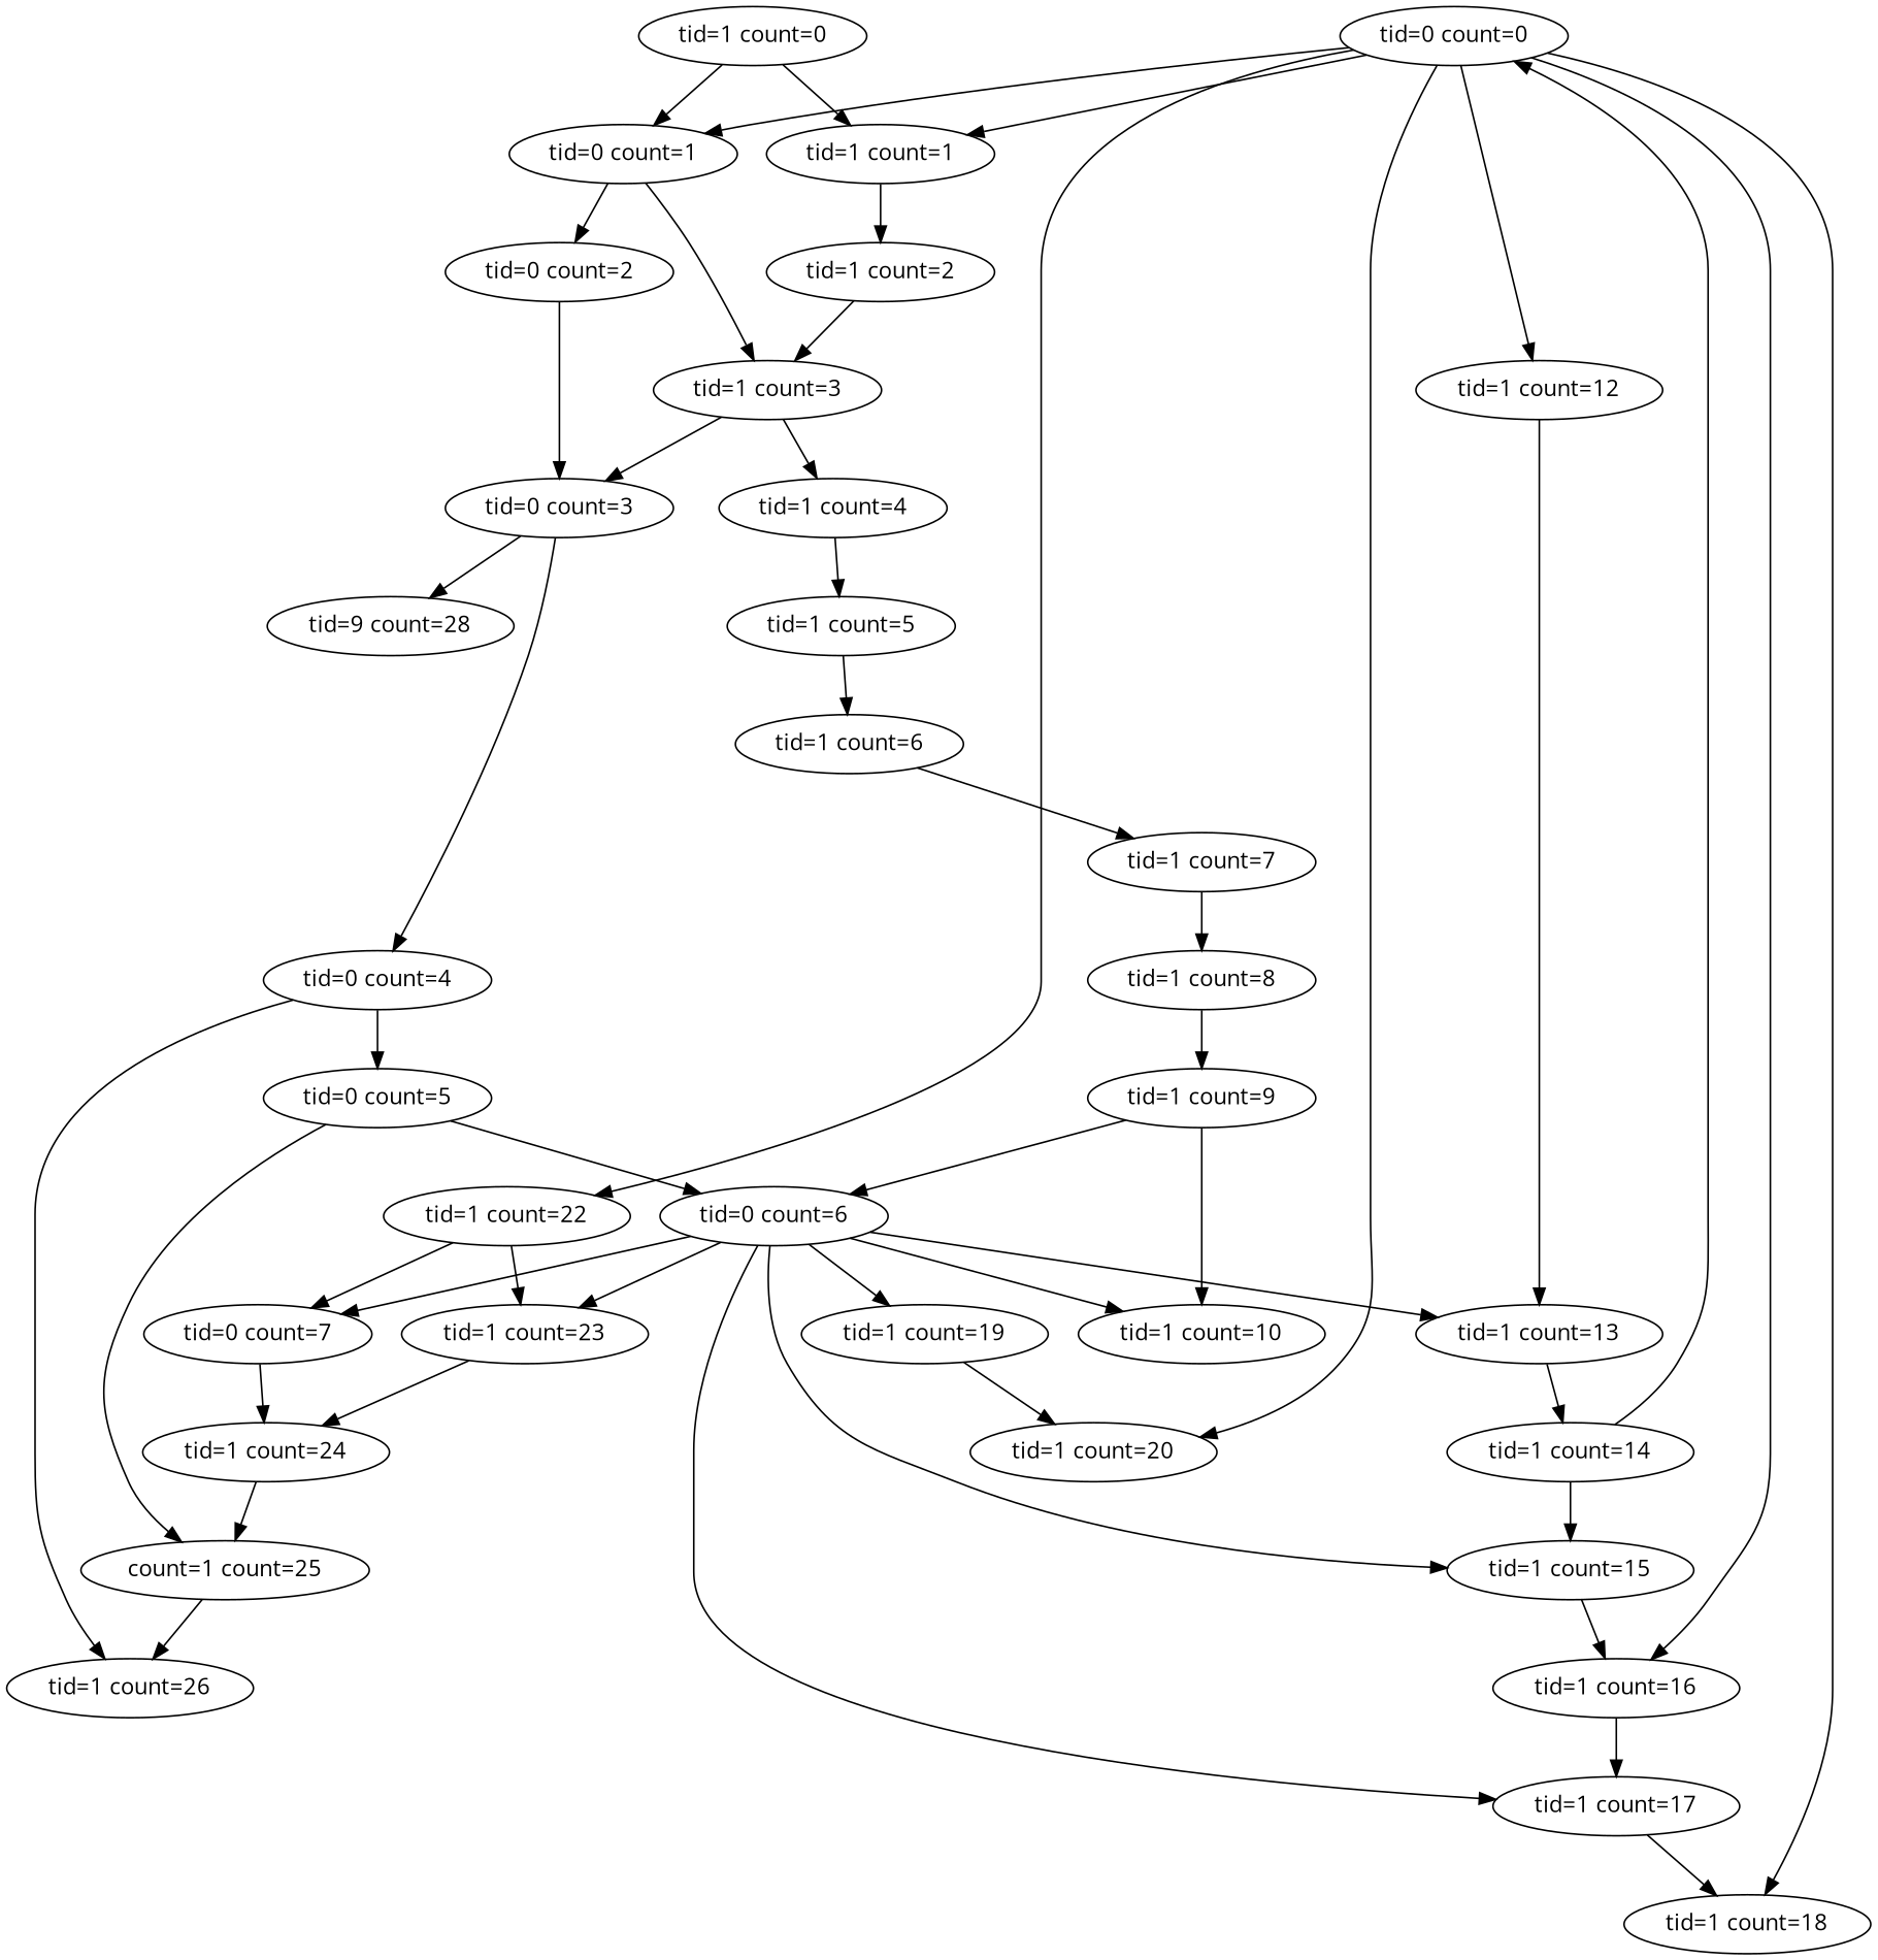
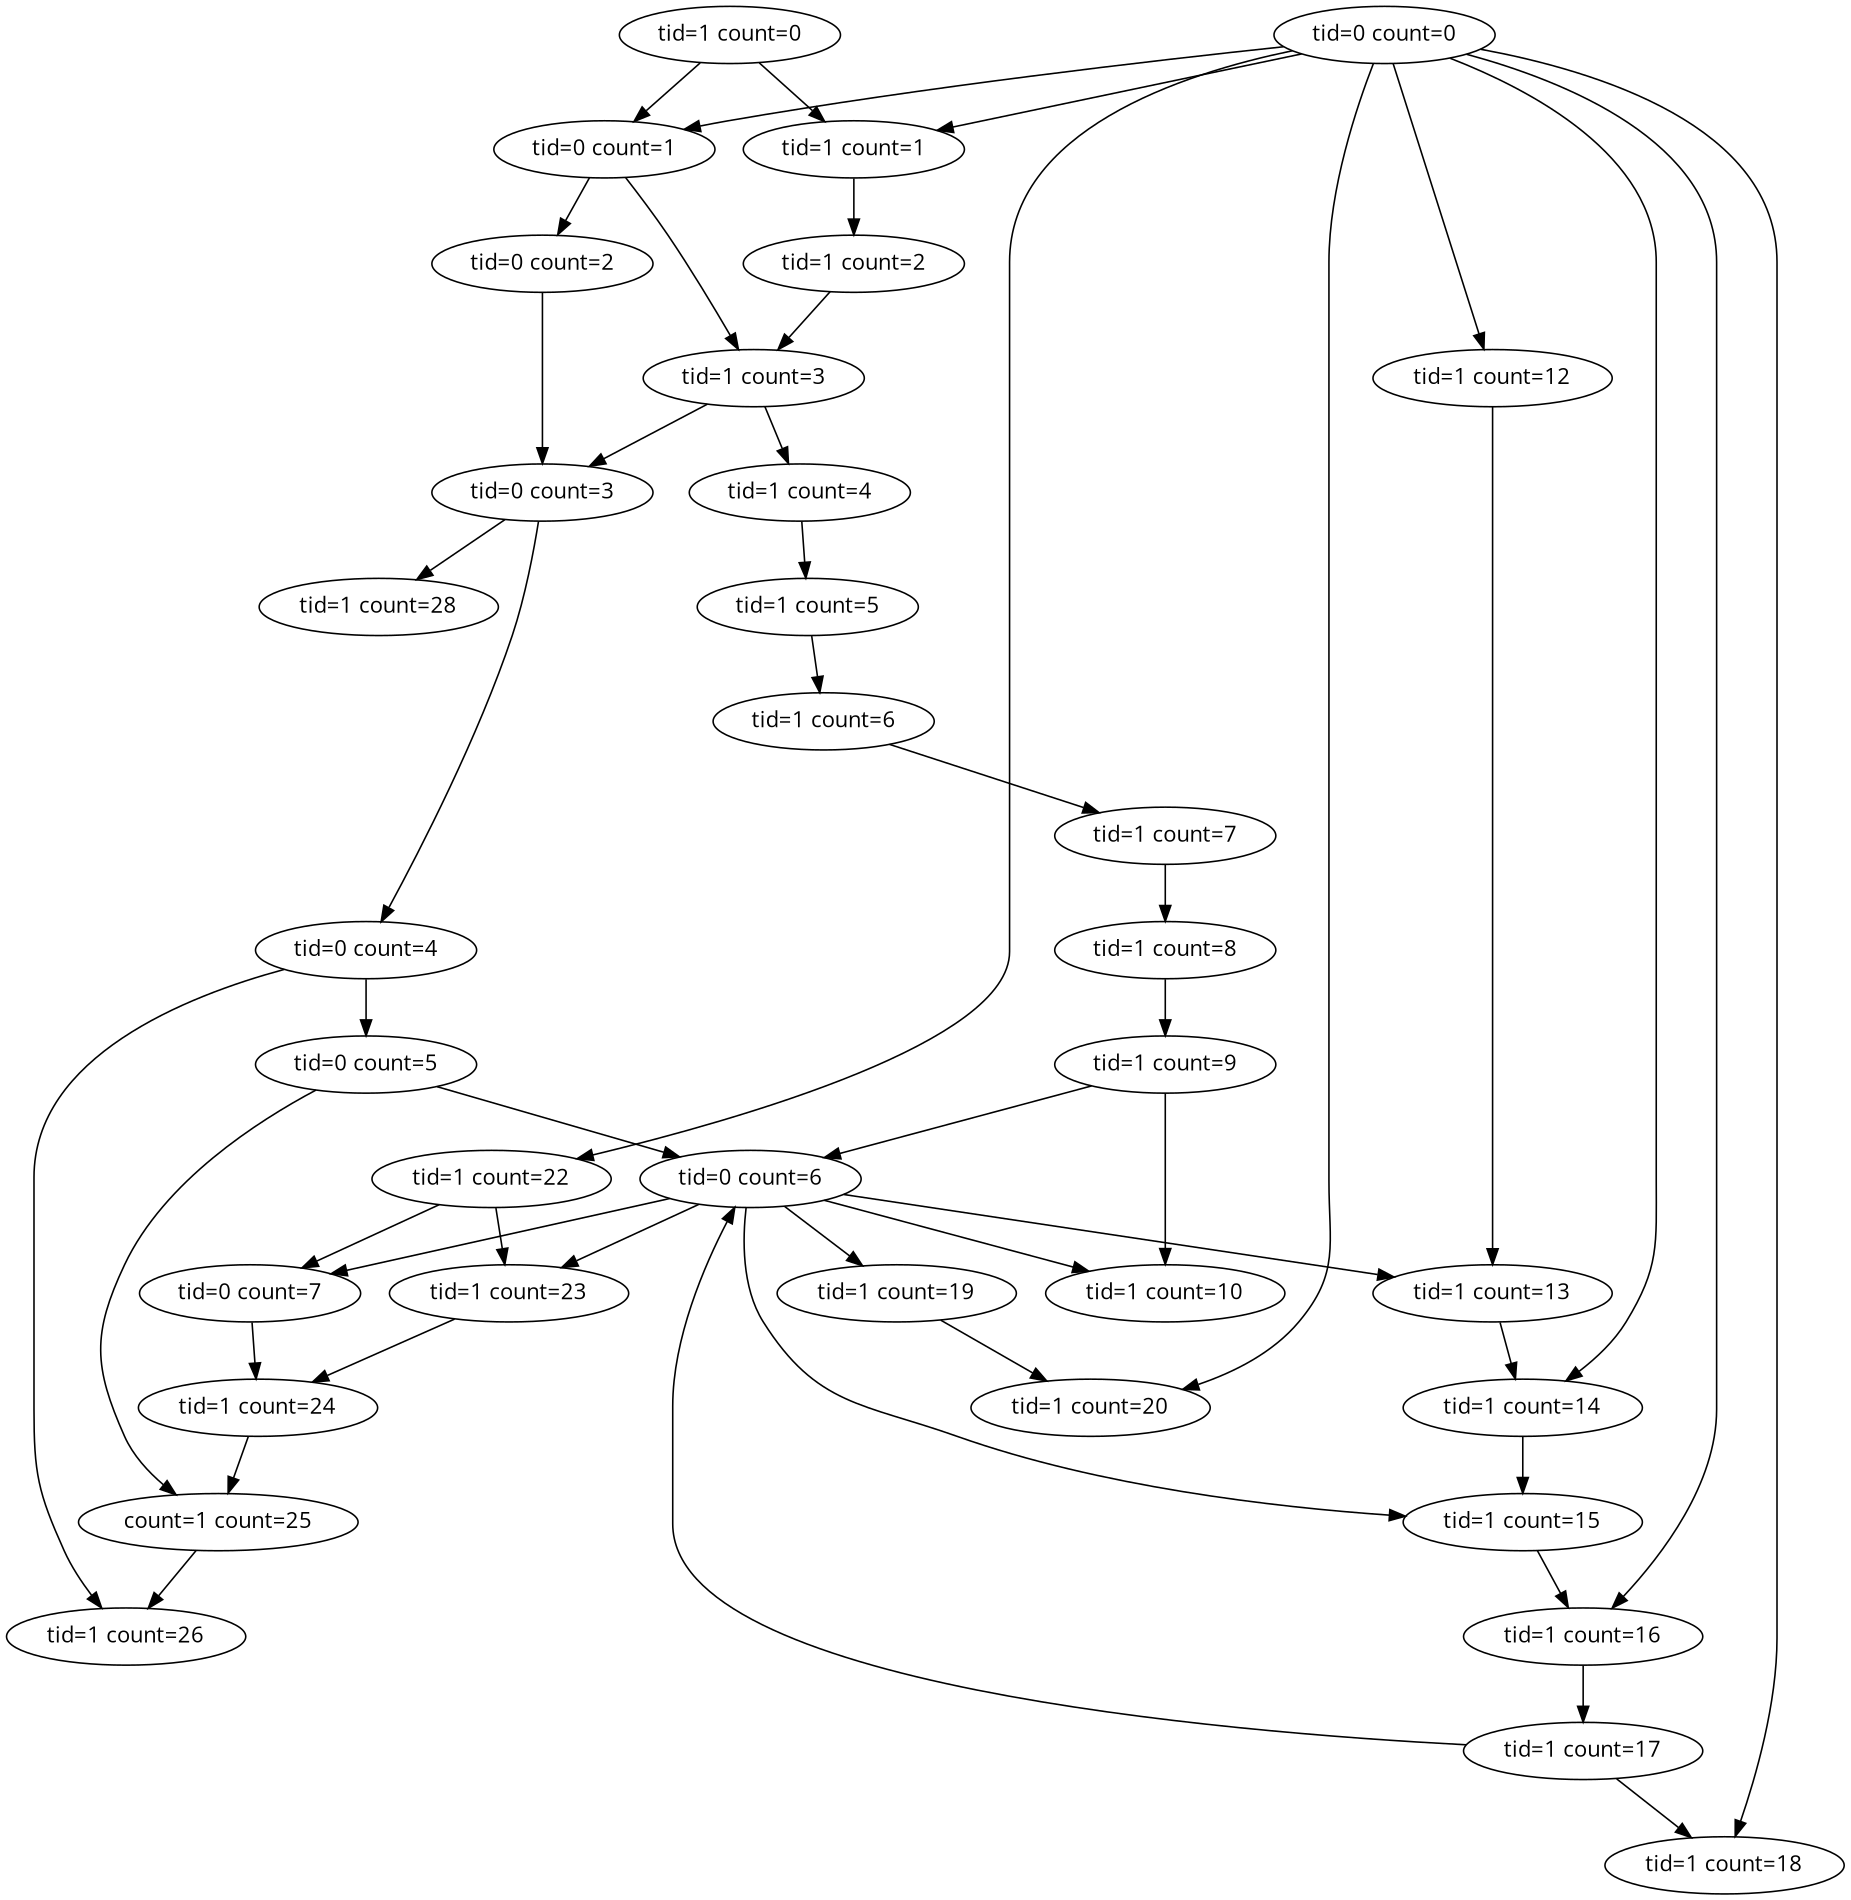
  digraph {
    fontname="Open Sans"
    node [count=0 fontname="Open Sans" is_write=0 start_addr=0 tid=1]
    edge [fontname="Open Sans"]
    n1 [label="tid=0 count=0" tid=0]
    n2 [count=1 label="tid=0 count=1" tid=0]
    n3 [count=1 label="tid=1 count=1"]
    n4 [count=12 label="tid=1 count=12"]
    n5 [count=14 label="tid=1 count=14"]
    n6 [count=16 label="tid=1 count=16"]
    n7 [count=18 label="tid=1 count=18"]
    n8 [count=20 label="tid=1 count=20"]
    n9 [count=22 label="tid=1 count=22"]
    n10 [count=2 label="tid=0 count=2" tid=0]
    n11 [count=3 label="tid=1 count=3"]
    n12 [count=2 label="tid=1 count=2"]
    n13 [count=13 label="tid=1 count=13"]
    n14 [count=15 label="tid=1 count=15"]
    n15 [count=17 label="tid=1 count=17"]
    n16 [count=7 label="tid=0 count=7" tid=0]
    n17 [count=23 label="tid=1 count=23"]
    n18 [count=3 label="tid=0 count=3" tid=0]
    n19 [count=4 label="tid=1 count=4"]
    n20 [count=4 label="tid=0 count=4" tid=0]
-   n21 [count=28 label="tid=9 count=28"]
+   n21 [count=28 label="tid=1 count=28"]
    n22 [count=5 label="tid=0 count=5" tid=0]
    n23 [count=26 label="tid=1 count=26"]
    n24 [count=6 label="tid=0 count=6" tid=0]
    n25 [count=25 label="count=1 count=25"]
    n26 [count=10 label="tid=1 count=10"]
    n27 [count=19 label="tid=1 count=19"]
    n28 [count=24 label="tid=1 count=24"]
    n29 [label="tid=1 count=0"]
    n30 [count=5 label="tid=1 count=5"]
    n31 [count=6 label="tid=1 count=6"]
    n32 [count=7 label="tid=1 count=7"]
    n33 [count=8 label="tid=1 count=8"]
    n34 [count=9 label="tid=1 count=9"]
    n1 -> n2
    n1 -> n3
    n1 -> n4
-   n5 -> n1
+   n1 -> n5
    n1 -> n6
    n1 -> n7
    n1 -> n8
    n1 -> n9
    n2 -> n10
    n2 -> n11
    n3 -> n12
    n4 -> n13
    n5 -> n14
    n6 -> n15
    n9 -> n16
    n9 -> n17
    n10 -> n18
    n11 -> n18
    n11 -> n19
    n12 -> n11
    n13 -> n5
    n14 -> n6
    n15 -> n7
    n16 -> n28
    n17 -> n28
    n18 -> n20
    n18 -> n21
    n19 -> n30
    n20 -> n22
    n20 -> n23
    n22 -> n24
    n22 -> n25
    n24 -> n13
    n24 -> n14
-   n24 -> n15
+   n15 -> n24
    n24 -> n16
    n24 -> n17
    n24 -> n26
    n24 -> n27
    n25 -> n23
    n27 -> n8
    n28 -> n25
    n29 -> n2
    n29 -> n3
    n30 -> n31
    n31 -> n32
    n32 -> n33
    n33 -> n34
    n34 -> n24
    n34 -> n26
  }
